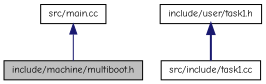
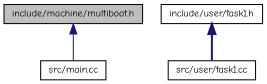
  digraph {
    fontname="Comic Neue"
    node [color=black fontname="Comic Neue" fontsize=10 shape=record]
    edge [color=midnightblue dir=back fontname="Comic Neue" fontsize=10 labelfontname=Helvetica labelfontsize=10]
    n1 [fillcolor=grey75 fontcolor=black height=0.2 label="include/machine/multiboot.h" style=filled width=0.4]
    n2 [height=0.2 label="src/main.cc" width=0.4]
    n3 [height=0.2 label="include/user/task1.h" width=0.4]
-   n4 [height=0.2 label="src/include/task1.cc" width=0.4]
-   n2 -> n1 [style=solid]
+   n4 [height=0.2 label="src/user/task1.cc" width=0.4]
+   n1 -> n2 [style=solid]
    n3 -> n4 [style=bold]
  }
